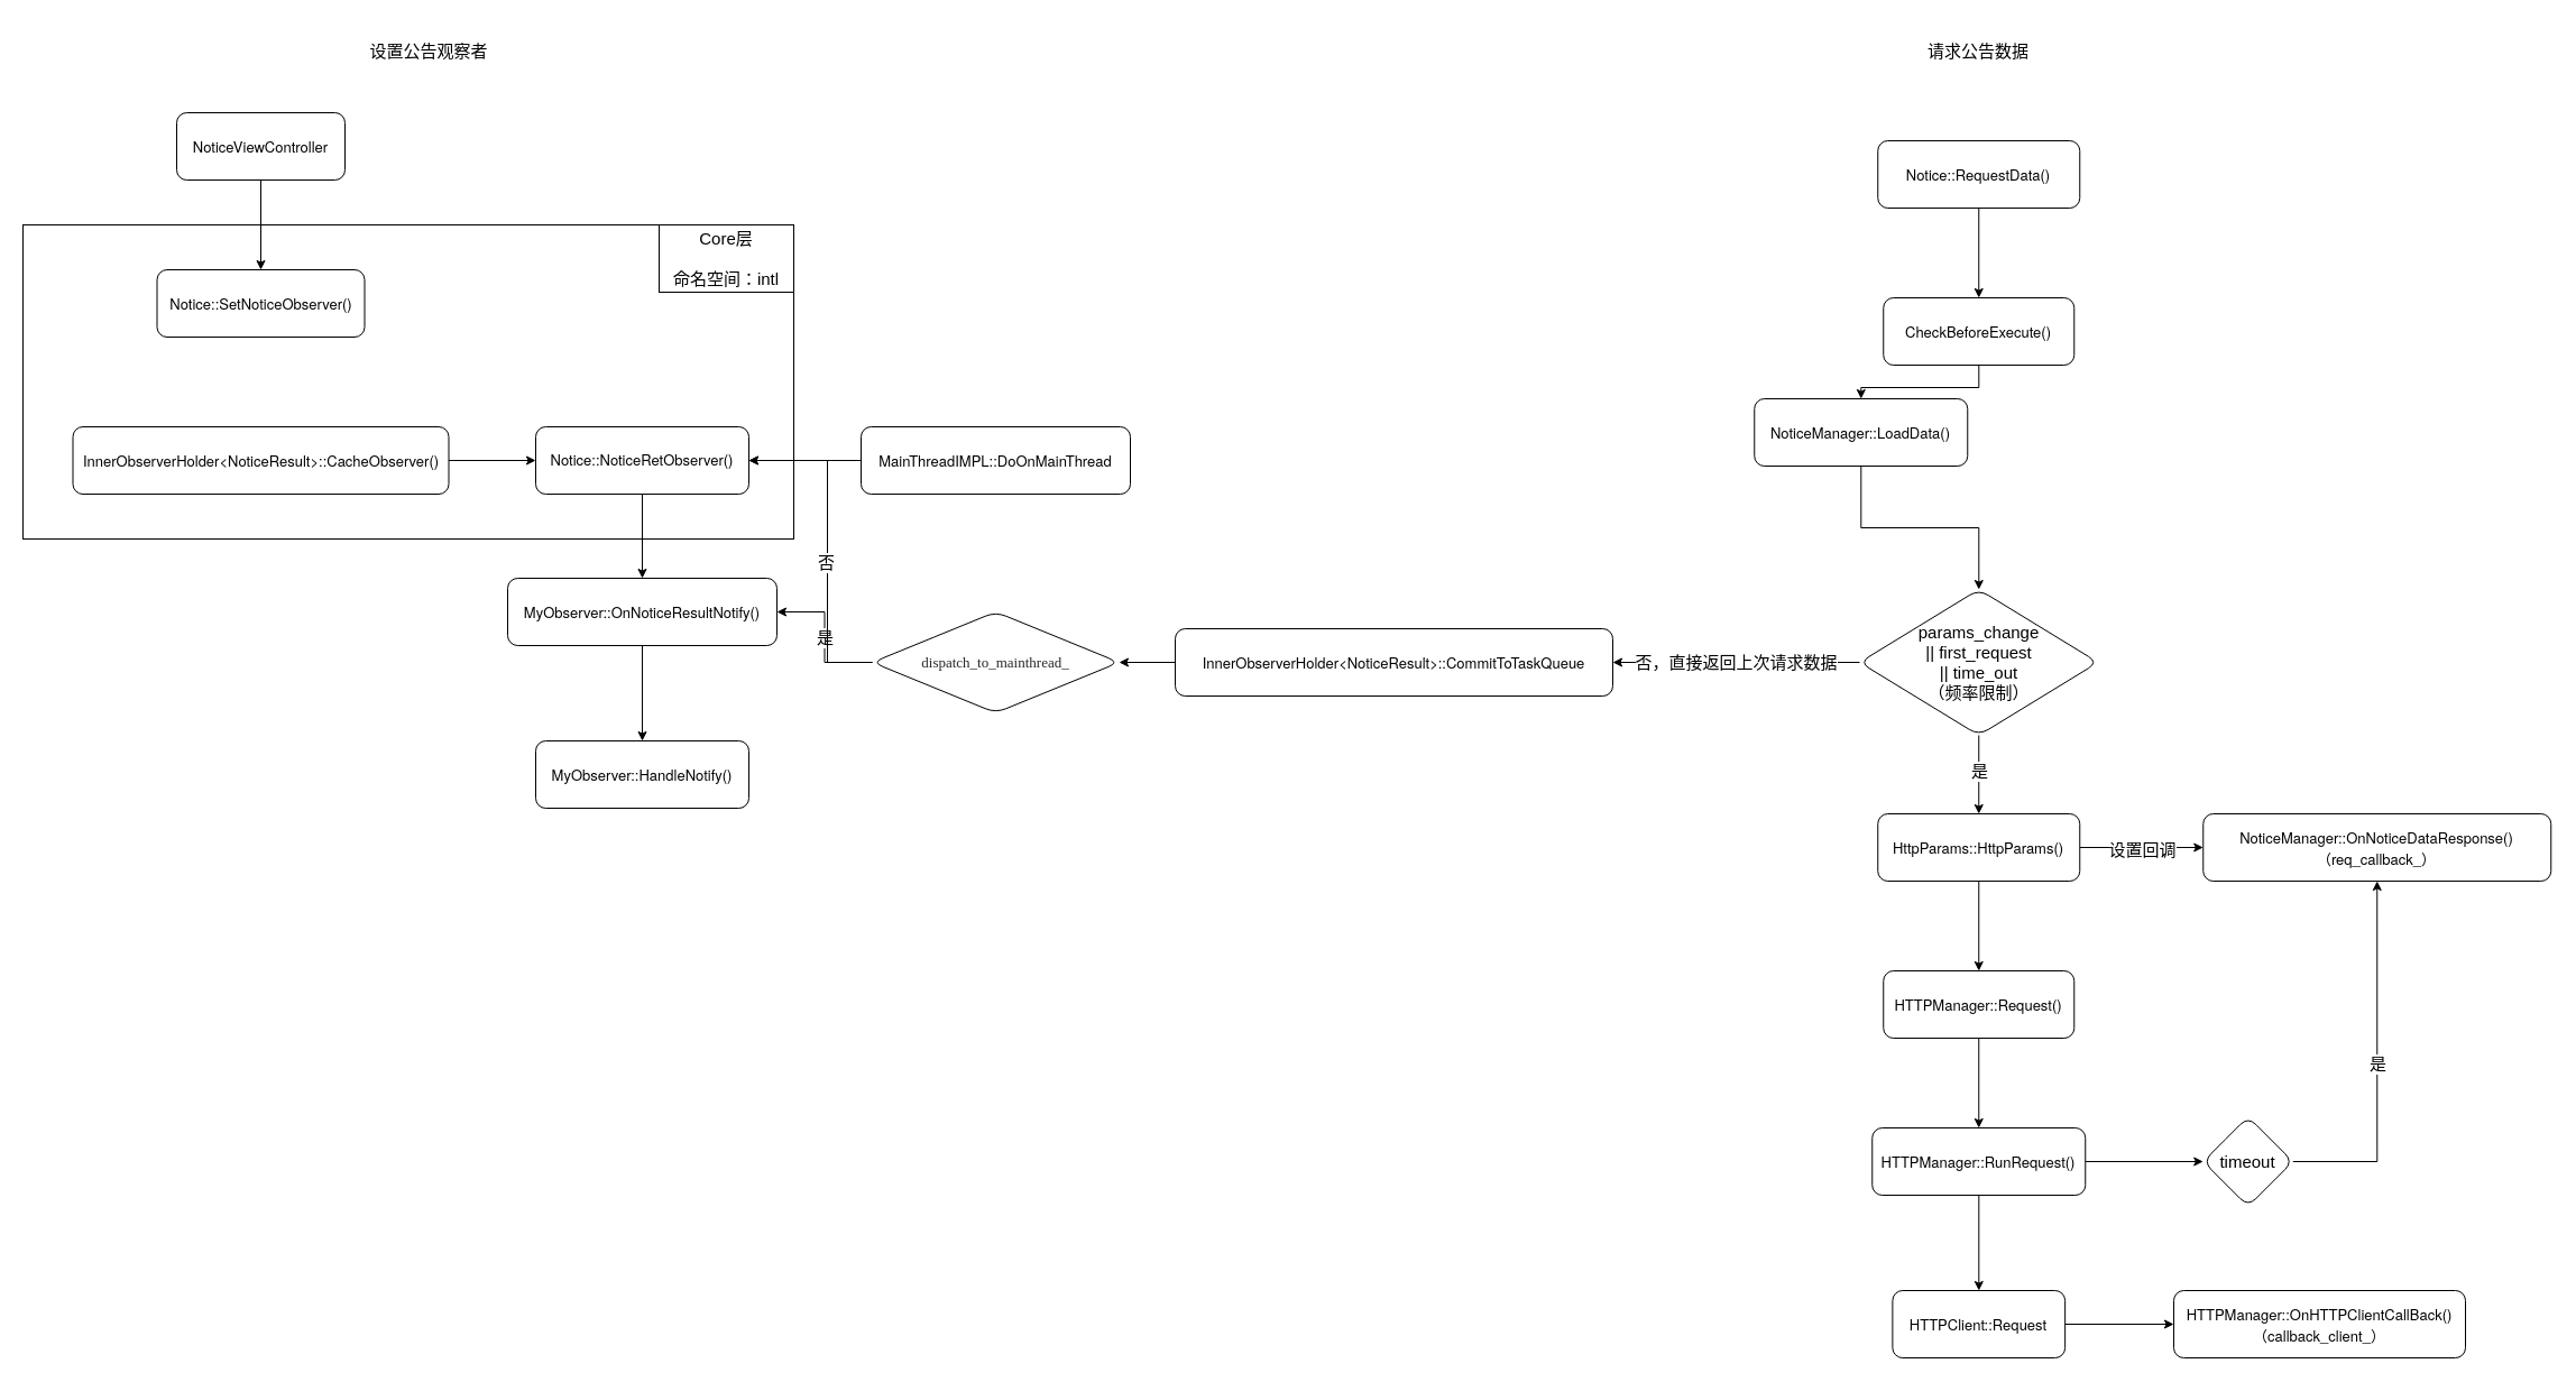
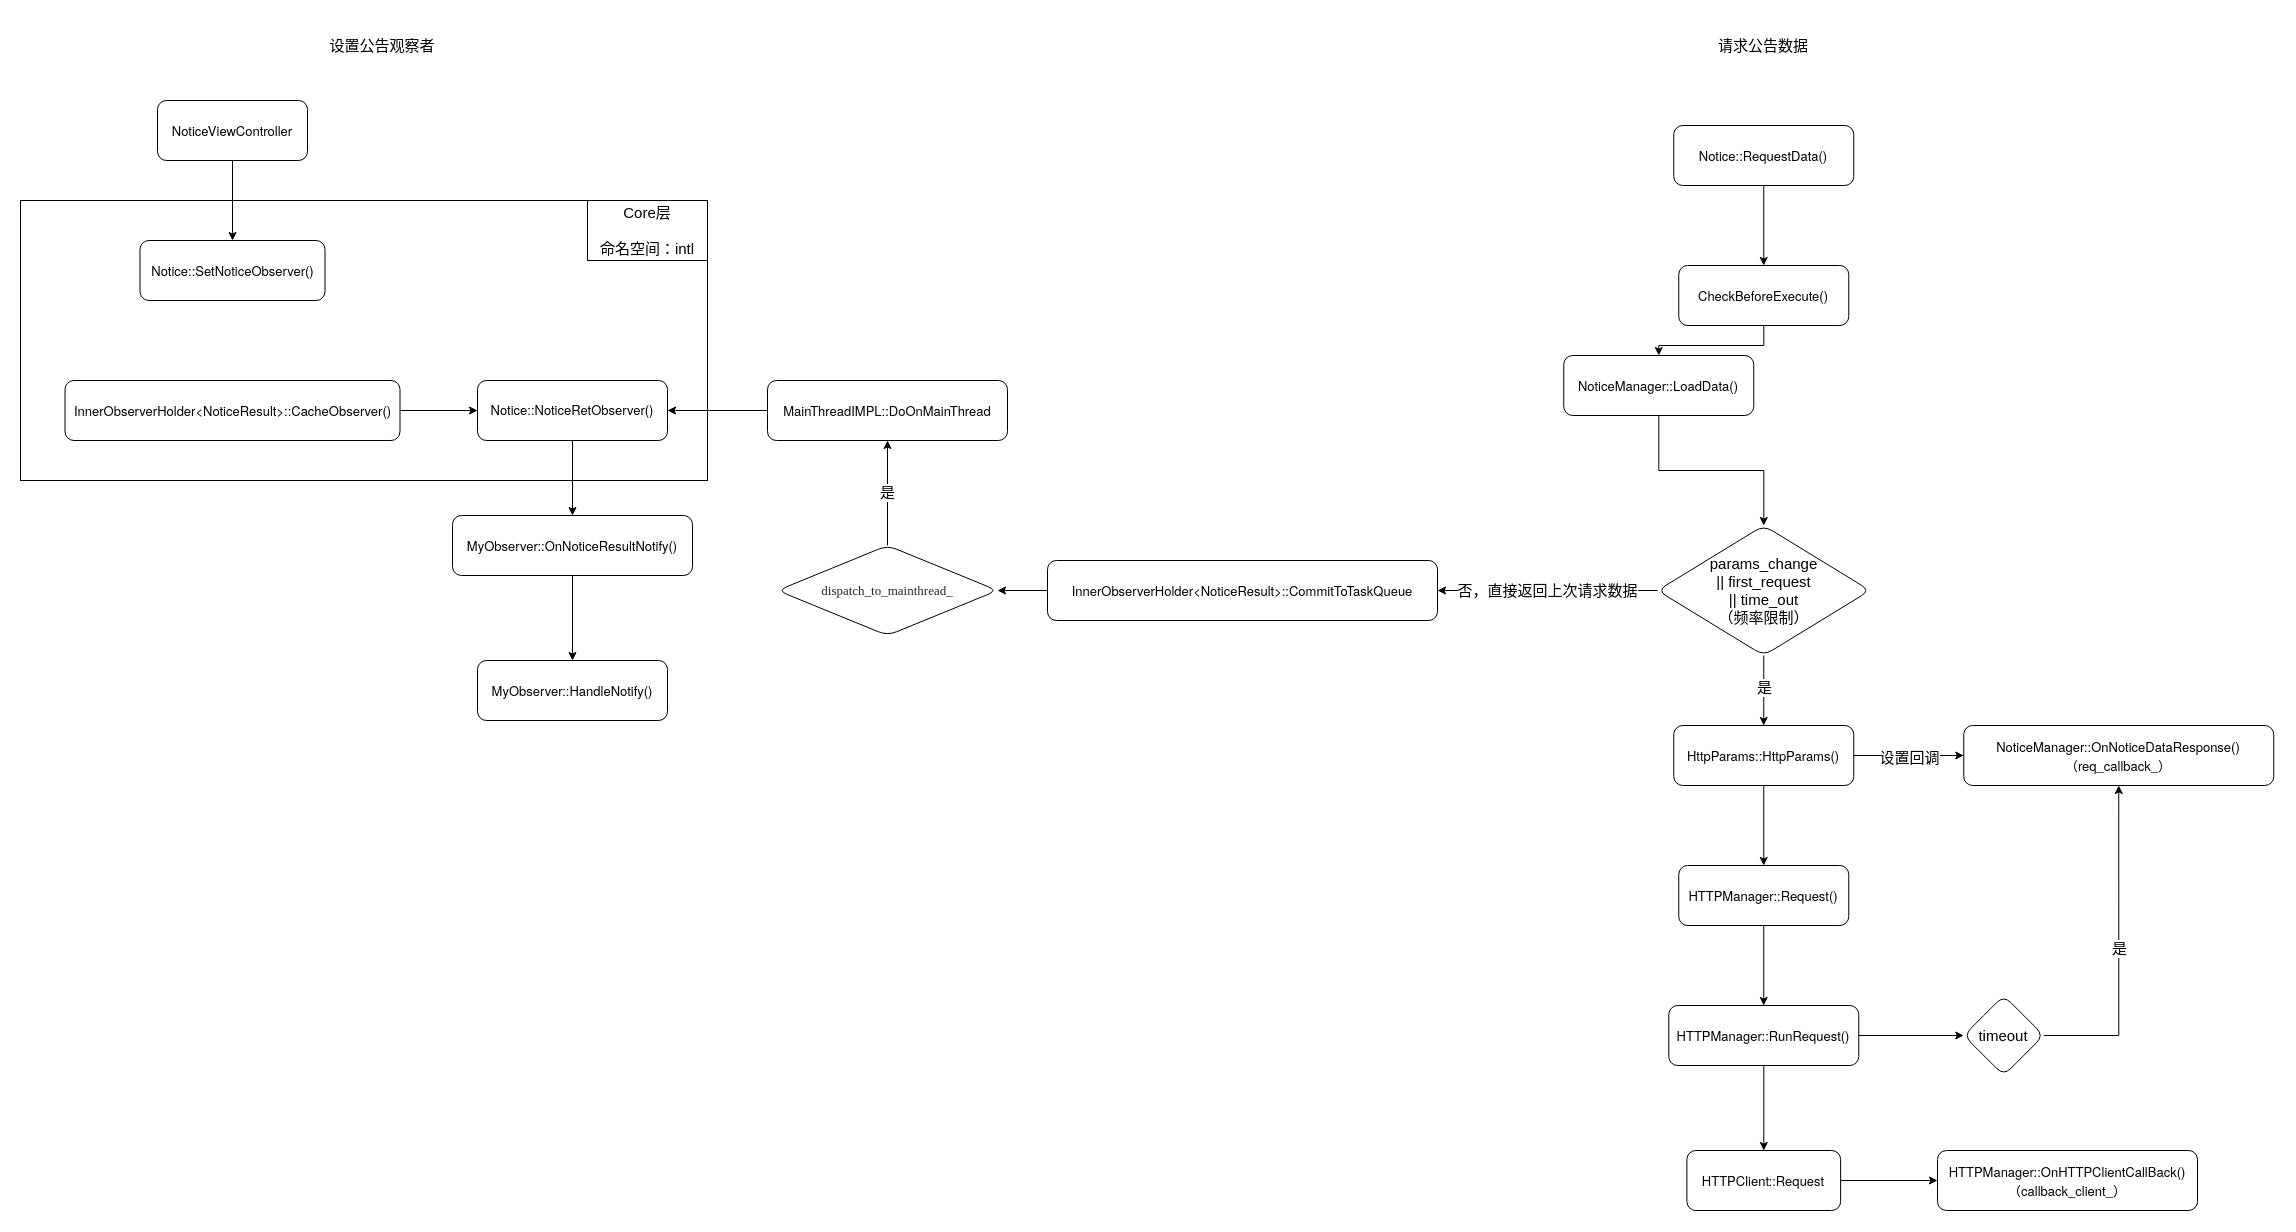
  <mxCell id="0" />
  <mxCell id="1" parent="0" />
  <mxCell id="2" value="" style="group" vertex="1" connectable="0" parent="1"><mxGeometry x="20" y="200" width="687" height="280" as="geometry" /></mxCell>
  <mxCell id="3" value="" style="rounded=0;whiteSpace=wrap;html=1;" vertex="1" parent="2"><mxGeometry width="687" height="280" as="geometry" /></mxCell>
  <mxCell id="4" value="&lt;font style=&quot;font-size: 15px&quot;&gt;Core层&lt;br&gt;&lt;br&gt;命名空间：intl&lt;/font&gt;" style="rounded=0;whiteSpace=wrap;html=1;" vertex="1" parent="2"><mxGeometry x="567" width="120" height="60" as="geometry" /></mxCell>
  <mxCell id="5" value="" style="edgeStyle=orthogonalEdgeStyle;rounded=0;orthogonalLoop=1;jettySize=auto;html=1;" edge="1" parent="1" source="6" target="7"><mxGeometry relative="1" as="geometry" /></mxCell>
  <mxCell id="6" value="&lt;p style=&quot;margin: 0px ; font-stretch: normal ; font-size: 13px ; line-height: normal ; font-family: &amp;#34;helvetica neue&amp;#34;&quot;&gt;NoticeViewController&lt;/p&gt;" style="rounded=1;whiteSpace=wrap;html=1;" vertex="1" parent="1"><mxGeometry x="157" y="100" width="150" height="60" as="geometry" /></mxCell>
  <mxCell id="7" value="&lt;p style=&quot;margin: 0px ; font-stretch: normal ; font-size: 13px ; line-height: normal ; font-family: &amp;#34;helvetica neue&amp;#34;&quot;&gt;Notice::SetNoticeObserver()&lt;/p&gt;" style="whiteSpace=wrap;html=1;rounded=1;" vertex="1" parent="1"><mxGeometry x="139.5" y="240" width="185" height="60" as="geometry" /></mxCell>
  <mxCell id="8" value="" style="edgeStyle=orthogonalEdgeStyle;rounded=0;orthogonalLoop=1;jettySize=auto;html=1;" edge="1" parent="1" source="9" target="11"><mxGeometry relative="1" as="geometry" /></mxCell>
  <mxCell id="9" value="&lt;p style=&quot;margin: 0px ; font-stretch: normal ; font-size: 13px ; line-height: normal ; font-family: &amp;#34;helvetica neue&amp;#34;&quot;&gt;InnerObserverHolder&amp;lt;NoticeResult&amp;gt;::CacheObserver()&lt;/p&gt;" style="whiteSpace=wrap;html=1;rounded=1;" vertex="1" parent="1"><mxGeometry x="64.5" y="380" width="335" height="60" as="geometry" /></mxCell>
  <mxCell id="10" value="" style="edgeStyle=orthogonalEdgeStyle;rounded=0;orthogonalLoop=1;jettySize=auto;html=1;" edge="1" parent="1" source="11" target="13"><mxGeometry relative="1" as="geometry" /></mxCell>
  <mxCell id="11" value="&lt;span style=&quot;font-family: &amp;#34;helvetica neue&amp;#34; ; font-size: 13px&quot;&gt;Notice::NoticeRetObserver()&lt;/span&gt;" style="whiteSpace=wrap;html=1;rounded=1;" vertex="1" parent="1"><mxGeometry x="477" y="380" width="190" height="60" as="geometry" /></mxCell>
  <mxCell id="12" value="" style="edgeStyle=orthogonalEdgeStyle;rounded=0;orthogonalLoop=1;jettySize=auto;html=1;" edge="1" parent="1" source="13" target="14"><mxGeometry relative="1" as="geometry" /></mxCell>
  <mxCell id="13" value="&lt;p style=&quot;margin: 0px ; font-stretch: normal ; font-size: 13px ; line-height: normal ; font-family: &amp;#34;helvetica neue&amp;#34;&quot;&gt;MyObserver::OnNoticeResultNotify()&lt;/p&gt;" style="whiteSpace=wrap;html=1;rounded=1;" vertex="1" parent="1"><mxGeometry x="452" y="515" width="240" height="60" as="geometry" /></mxCell>
  <mxCell id="14" value="&lt;p style=&quot;margin: 0px ; font-stretch: normal ; font-size: 13px ; line-height: normal ; font-family: &amp;#34;helvetica neue&amp;#34;&quot;&gt;MyObserver::HandleNotify()&lt;/p&gt;" style="whiteSpace=wrap;html=1;rounded=1;" vertex="1" parent="1"><mxGeometry x="477" y="660" width="190" height="60" as="geometry" /></mxCell>
  <mxCell id="15" value="设置公告观察者" style="text;html=1;strokeColor=none;fillColor=none;align=center;verticalAlign=middle;whiteSpace=wrap;rounded=0;fontSize=15;" vertex="1" parent="1"><mxGeometry x="317" y="20" width="130" height="50" as="geometry" /></mxCell>
  <mxCell id="16" value="请求公告数据" style="text;html=1;strokeColor=none;fillColor=none;align=center;verticalAlign=middle;whiteSpace=wrap;rounded=0;fontSize=15;" vertex="1" parent="1"><mxGeometry x="1698.25" y="20" width="130" height="50" as="geometry" /></mxCell>
  <mxCell id="17" value="" style="edgeStyle=orthogonalEdgeStyle;rounded=0;orthogonalLoop=1;jettySize=auto;html=1;fontSize=15;" edge="1" parent="1" source="18" target="20"><mxGeometry relative="1" as="geometry" /></mxCell>
  <mxCell id="18" value="&lt;p style=&quot;margin: 0px ; font-stretch: normal ; font-size: 13px ; line-height: normal ; font-family: &amp;#34;helvetica neue&amp;#34;&quot;&gt;Notice::RequestData()&lt;/p&gt;" style="rounded=1;whiteSpace=wrap;html=1;fontSize=15;" vertex="1" parent="1"><mxGeometry x="1673.25" y="125" width="180" height="60" as="geometry" /></mxCell>
  <mxCell id="19" value="" style="edgeStyle=orthogonalEdgeStyle;rounded=0;orthogonalLoop=1;jettySize=auto;html=1;fontSize=15;" edge="1" parent="1" source="20" target="22"><mxGeometry relative="1" as="geometry" /></mxCell>
  <mxCell id="20" value="&lt;p style=&quot;margin: 0px ; font-stretch: normal ; font-size: 13px ; line-height: normal ; font-family: &amp;#34;helvetica neue&amp;#34;&quot;&gt;CheckBeforeExecute()&lt;/p&gt;" style="whiteSpace=wrap;html=1;fontSize=15;rounded=1;" vertex="1" parent="1"><mxGeometry x="1678.25" y="265" width="170" height="60" as="geometry" /></mxCell>
  <mxCell id="21" value="" style="edgeStyle=orthogonalEdgeStyle;rounded=0;orthogonalLoop=1;jettySize=auto;html=1;fontSize=15;" edge="1" parent="1" source="22" target="39"><mxGeometry relative="1" as="geometry" /></mxCell>
  <mxCell id="22" value="&lt;p style=&quot;margin: 0px ; font-stretch: normal ; font-size: 13px ; line-height: normal ; font-family: &amp;#34;helvetica neue&amp;#34;&quot;&gt;NoticeManager::LoadData()&lt;/p&gt;" style="whiteSpace=wrap;html=1;fontSize=15;rounded=1;" vertex="1" parent="1"><mxGeometry x="1563.25" y="355" width="190" height="60" as="geometry" /></mxCell>
  <mxCell id="23" value="" style="edgeStyle=orthogonalEdgeStyle;rounded=0;orthogonalLoop=1;jettySize=auto;html=1;fontSize=15;" edge="1" parent="1" source="26" target="27"><mxGeometry relative="1" as="geometry" /></mxCell>
  <mxCell id="24" value="设置回调" style="edgeLabel;html=1;align=center;verticalAlign=middle;resizable=0;points=[];fontSize=15;" vertex="1" connectable="0" parent="23"><mxGeometry y="-1" relative="1" as="geometry"><mxPoint as="offset" /></mxGeometry></mxCell>
  <mxCell id="25" value="" style="edgeStyle=orthogonalEdgeStyle;rounded=0;orthogonalLoop=1;jettySize=auto;html=1;fontSize=15;" edge="1" parent="1" source="26" target="29"><mxGeometry relative="1" as="geometry" /></mxCell>
  <mxCell id="26" value="&lt;p style=&quot;margin: 0px ; font-stretch: normal ; font-size: 13px ; line-height: normal ; font-family: &amp;#34;helvetica neue&amp;#34;&quot;&gt;HttpParams::HttpParams()&lt;/p&gt;" style="whiteSpace=wrap;html=1;fontSize=15;rounded=1;" vertex="1" parent="1"><mxGeometry x="1673.25" y="725" width="180" height="60" as="geometry" /></mxCell>
  <mxCell id="27" value="&lt;p style=&quot;margin: 0px ; font-stretch: normal ; font-size: 13px ; line-height: normal ; font-family: &amp;#34;helvetica neue&amp;#34;&quot;&gt;NoticeManager::OnNoticeDataResponse()（&lt;span style=&quot;font-family: &amp;#34;helvetica neue&amp;#34;&quot;&gt;req_callback_&lt;/span&gt;）&lt;/p&gt;" style="whiteSpace=wrap;html=1;fontSize=15;rounded=1;" vertex="1" parent="1"><mxGeometry x="1963.25" y="725" width="310" height="60" as="geometry" /></mxCell>
  <mxCell id="28" value="" style="edgeStyle=orthogonalEdgeStyle;rounded=0;orthogonalLoop=1;jettySize=auto;html=1;fontSize=15;" edge="1" parent="1" source="29" target="32"><mxGeometry relative="1" as="geometry" /></mxCell>
  <mxCell id="29" value="&lt;p style=&quot;margin: 0px ; font-stretch: normal ; font-size: 13px ; line-height: normal ; font-family: &amp;#34;helvetica neue&amp;#34;&quot;&gt;HTTPManager::Request()&lt;/p&gt;" style="whiteSpace=wrap;html=1;fontSize=15;rounded=1;" vertex="1" parent="1"><mxGeometry x="1678.25" y="865" width="170" height="60" as="geometry" /></mxCell>
  <mxCell id="30" value="" style="edgeStyle=orthogonalEdgeStyle;rounded=0;orthogonalLoop=1;jettySize=auto;html=1;fontSize=15;" edge="1" parent="1" source="32" target="35"><mxGeometry relative="1" as="geometry" /></mxCell>
  <mxCell id="31" value="" style="edgeStyle=orthogonalEdgeStyle;rounded=0;orthogonalLoop=1;jettySize=auto;html=1;fontSize=15;" edge="1" parent="1" source="32" target="49"><mxGeometry relative="1" as="geometry" /></mxCell>
  <mxCell id="32" value="&lt;p style=&quot;margin: 0px ; font-stretch: normal ; font-size: 13px ; line-height: normal ; font-family: &amp;#34;helvetica neue&amp;#34;&quot;&gt;HTTPManager::RunRequest()&lt;/p&gt;" style="whiteSpace=wrap;html=1;fontSize=15;rounded=1;" vertex="1" parent="1"><mxGeometry x="1668.25" y="1005" width="190" height="60" as="geometry" /></mxCell>
  <mxCell id="33" style="edgeStyle=orthogonalEdgeStyle;rounded=0;orthogonalLoop=1;jettySize=auto;html=1;exitX=1;exitY=0.5;exitDx=0;exitDy=0;entryX=0.5;entryY=1;entryDx=0;entryDy=0;fontSize=15;" edge="1" parent="1" source="35" target="27"><mxGeometry relative="1" as="geometry" /></mxCell>
  <mxCell id="34" value="是" style="edgeLabel;html=1;align=center;verticalAlign=middle;resizable=0;points=[];fontSize=15;" vertex="1" connectable="0" parent="33"><mxGeometry x="-0.099" y="1" relative="1" as="geometry"><mxPoint x="1" y="-17" as="offset" /></mxGeometry></mxCell>
  <mxCell id="35" value="timeout" style="rhombus;whiteSpace=wrap;html=1;fontSize=15;rounded=1;" vertex="1" parent="1"><mxGeometry x="1963.25" y="995" width="80" height="80" as="geometry" /></mxCell>
  <mxCell id="36" style="edgeStyle=orthogonalEdgeStyle;rounded=0;orthogonalLoop=1;jettySize=auto;html=1;exitX=0.5;exitY=1;exitDx=0;exitDy=0;entryX=0.5;entryY=0;entryDx=0;entryDy=0;fontSize=15;" edge="1" parent="1" source="39" target="26"><mxGeometry relative="1" as="geometry" /></mxCell>
  <mxCell id="37" value="是" style="edgeLabel;html=1;align=center;verticalAlign=middle;resizable=0;points=[];fontSize=15;" vertex="1" connectable="0" parent="36"><mxGeometry x="-0.125" y="2" relative="1" as="geometry"><mxPoint x="-2" as="offset" /></mxGeometry></mxCell>
  <mxCell id="38" value="否，直接返回上次请求数据" style="edgeStyle=orthogonalEdgeStyle;rounded=0;orthogonalLoop=1;jettySize=auto;html=1;fontSize=15;" edge="1" parent="1" source="39" target="41"><mxGeometry relative="1" as="geometry" /></mxCell>
  <mxCell id="39" value="params_change &lt;br&gt;||&amp;nbsp;first_request &lt;br&gt;|| time_out&lt;br&gt;（频率限制）" style="rhombus;whiteSpace=wrap;html=1;fontSize=15;rounded=1;" vertex="1" parent="1"><mxGeometry x="1657" y="525" width="212.5" height="130" as="geometry" /></mxCell>
  <mxCell id="40" value="" style="edgeStyle=orthogonalEdgeStyle;rounded=0;orthogonalLoop=1;jettySize=auto;html=1;fontSize=15;exitX=0;exitY=0.5;exitDx=0;exitDy=0;" edge="1" parent="1" source="41" target="45"><mxGeometry relative="1" as="geometry"><mxPoint x="1037" y="590" as="sourcePoint" /></mxGeometry></mxCell>
  <mxCell id="41" value="&lt;p style=&quot;margin: 0px ; font-stretch: normal ; font-size: 13px ; line-height: normal ; font-family: &amp;#34;helvetica neue&amp;#34;&quot;&gt;InnerObserverHolder&amp;lt;NoticeResult&amp;gt;::CommitToTaskQueue&lt;/p&gt;" style="whiteSpace=wrap;html=1;fontSize=15;rounded=1;" vertex="1" parent="1"><mxGeometry x="1047" y="560" width="390" height="60" as="geometry" /></mxCell>
- <mxCell id="42" value="是" style="edgeStyle=orthogonalEdgeStyle;rounded=0;orthogonalLoop=1;jettySize=auto;html=1;fontSize=15;" edge="1" parent="1" source="45" target="13"><mxGeometry relative="1" as="geometry" /></mxCell>
- <mxCell id="43" style="edgeStyle=orthogonalEdgeStyle;rounded=0;orthogonalLoop=1;jettySize=auto;html=1;exitX=0;exitY=0.5;exitDx=0;exitDy=0;entryX=1;entryY=0.5;entryDx=0;entryDy=0;fontSize=15;" edge="1" parent="1" source="45" target="11"><mxGeometry relative="1" as="geometry"><Array as="points"><mxPoint x="737" y="590" /><mxPoint x="737" y="410" /></Array></mxGeometry></mxCell>
- <mxCell id="44" value="否" style="edgeLabel;html=1;align=center;verticalAlign=middle;resizable=0;points=[];fontSize=15;" vertex="1" connectable="0" parent="43"><mxGeometry x="-0.703" y="-2" relative="1" as="geometry"><mxPoint x="-4" y="-87" as="offset" /></mxGeometry></mxCell>
+ <mxCell id="42" value="是" style="edgeStyle=orthogonalEdgeStyle;rounded=0;orthogonalLoop=1;jettySize=auto;html=1;fontSize=15;" edge="1" parent="1" source="45" target="47"><mxGeometry relative="1" as="geometry" /></mxCell>
  <mxCell id="45" value="&lt;p style=&quot;margin: 0px ; font-stretch: normal ; font-size: 13px ; line-height: normal ; font-family: &amp;#34;menlo&amp;#34; ; color: rgba(0 , 0 , 0 , 0.85) ; background-color: rgb(255 , 255 , 255)&quot;&gt;dispatch_to_mainthread_&lt;/p&gt;" style="rhombus;whiteSpace=wrap;html=1;fontSize=15;rounded=1;" vertex="1" parent="1"><mxGeometry x="777" y="545" width="220" height="90" as="geometry" /></mxCell>
  <mxCell id="46" style="edgeStyle=orthogonalEdgeStyle;rounded=0;orthogonalLoop=1;jettySize=auto;html=1;exitX=0;exitY=0.5;exitDx=0;exitDy=0;entryX=1;entryY=0.5;entryDx=0;entryDy=0;fontSize=15;" edge="1" parent="1" source="47" target="11"><mxGeometry relative="1" as="geometry" /></mxCell>
  <mxCell id="47" value="&lt;p style=&quot;margin: 0px ; font-stretch: normal ; font-size: 13px ; line-height: normal ; font-family: &amp;#34;helvetica neue&amp;#34;&quot;&gt;MainThreadIMPL::DoOnMainThread&lt;/p&gt;" style="whiteSpace=wrap;html=1;fontSize=15;rounded=1;" vertex="1" parent="1"><mxGeometry x="767" y="380" width="240" height="60" as="geometry" /></mxCell>
  <mxCell id="48" value="" style="edgeStyle=orthogonalEdgeStyle;rounded=0;orthogonalLoop=1;jettySize=auto;html=1;fontSize=15;" edge="1" parent="1" source="49" target="50"><mxGeometry relative="1" as="geometry" /></mxCell>
  <mxCell id="49" value="&lt;p style=&quot;margin: 0px ; font-stretch: normal ; font-size: 13px ; line-height: normal ; font-family: &amp;#34;helvetica neue&amp;#34;&quot;&gt;HTTPClient::Request&lt;/p&gt;" style="whiteSpace=wrap;html=1;fontSize=15;rounded=1;" vertex="1" parent="1"><mxGeometry x="1686.38" y="1150" width="153.75" height="60" as="geometry" /></mxCell>
  <mxCell id="50" value="&lt;p style=&quot;margin: 0px ; font-stretch: normal ; font-size: 13px ; line-height: normal ; font-family: &amp;#34;helvetica neue&amp;#34;&quot;&gt;HTTPManager::OnHTTPClientCallBack()（&lt;span style=&quot;font-family: &amp;#34;helvetica neue&amp;#34;&quot;&gt;callback_client_&lt;/span&gt;）&lt;/p&gt;" style="whiteSpace=wrap;html=1;fontSize=15;rounded=1;" vertex="1" parent="1"><mxGeometry x="1937.01" y="1150" width="259.99" height="60" as="geometry" /></mxCell>
